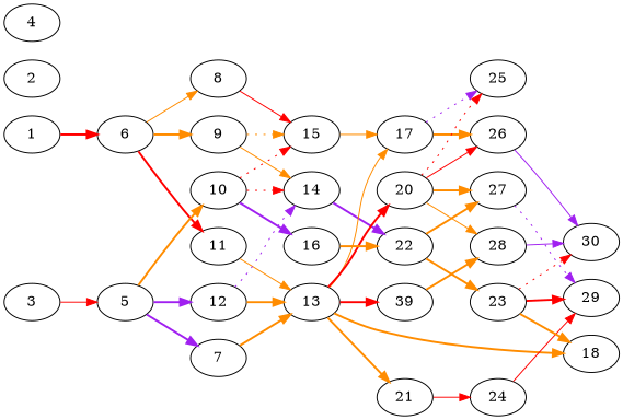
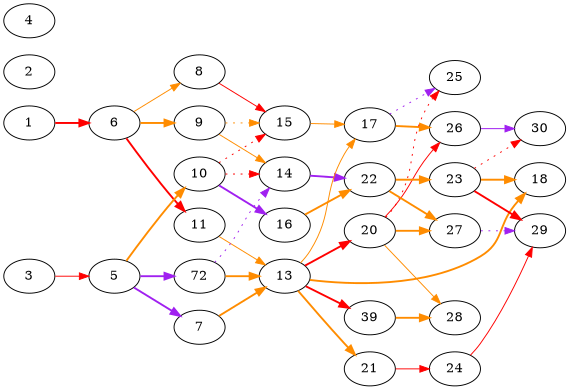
  digraph {
    rankdir=LR
    node [alpha=0.13 compute_size=231928233984 result_size=29696]
    edge [color=darkorange style=bold]
    1 [alpha=0.04 compute_size=5942403072 ram=48631952 result_size=13312 trans_size=30787]
    6 [alpha=0.08 compute_size=89639877024 ram=51841136 trans_size=440243]
    8 [alpha=0.05 compute_size=52083084968 ram=2805248 trans_size=921117]
    9 [alpha=0.14 compute_size=4300603392 ram=19530704 result_size=74752 trans_size=528508]
    11 [compute_size=368293445632 ram=20924624 result_size=9216 trans_size=547562]
    15 [alpha=0.02 compute_size=2398703616 ram=12260144 trans_size=26663]
    14 [alpha=0.04 compute_size=741014503424 ram=11799200 result_size=91136 trans_size=834737]
    13 [alpha=0.10 compute_size=764416060947 ram=40570976 result_size=54272 trans_size=877383]
    2 [alpha=0.07 compute_size=79983280128 ram=52382864 result_size=0 trans_size=2015]
    3 [alpha=0.17 compute_size=9598427136 ram=25776416 result_size=13312 trans_size=270041]
    5 [alpha=0.15 compute_size=364366266368 ram=38473760 result_size=91136 trans_size=206519]
    7 [alpha=0.00 compute_size=6139510784 ram=38367632 result_size=74752 trans_size=356612]
    10 [alpha=0.09 compute_size=150600679424 ram=17306768 result_size=91136 trans_size=233085]
-   12 [alpha=0.12 compute_size=549755813888 ram=31228544 result_size=91136 trans_size=991416]
+   12 [alpha=0.12 compute_size=549755813888 ram=31228544 result_size=91136 trans_size=991416 label=72]
    16 [alpha=0.05 compute_size=2121302016 ram=20519120 trans_size=774796]
    4 [alpha=0.06 ram=33211712 result_size=0 trans_size=12629]
    17 [alpha=0.11 compute_size=66585035001 ram=21623168 trans_size=821342]
    18 [alpha=0.06 compute_size=131032970356 ram=42638096 result_size=13312 trans_size=102237]
    n19 [label=39 ram=30007280 result_size=13312 trans_size=433497]
    20 [alpha=0.02 compute_size=28991029248 ram=6489632 trans_size=140887]
    21 [compute_size=134217728000 ram=9644960 result_size=1024 trans_size=340436]
    22 [alpha=0.03 compute_size=134217728000 ram=26775920 result_size=1024 trans_size=909000]
    25 [alpha=0.19 compute_size=945333907813 ram=25443776 result_size=0 trans_size=158118]
    26 [alpha=0.12 compute_size=108285971562 ram=22131632 result_size=1024 trans_size=509775]
    28 [alpha=0.03 ram=27544160 result_size=13312 trans_size=851808]
    27 [alpha=0.20 compute_size=1073741824000 ram=8374592 result_size=1024 trans_size=500983]
    24 [alpha=0.11 compute_size=8589934592 ram=49436624 result_size=70656 trans_size=409425]
    23 [alpha=0.15 compute_size=1073741824000 ram=18098768 result_size=1024 trans_size=629785]
    30 [alpha=0.07 compute_size=549755813888 ram=50187440 result_size=0 trans_size=463644]
    29 [alpha=0.07 compute_size=21575559168 ram=20899280 result_size=0 trans_size=632247]
    1 -> 6 [color=red]
    6 -> 8 [style=solid]
    6 -> 9
    6 -> 11 [color=red]
    8 -> 15 [color=red style=solid]
    9 -> 15 [style=dotted]
    9 -> 14 [style=solid]
    11 -> 13 [style=solid]
    15 -> 17 [style=solid]
    14 -> 22 [color=purple]
    13 -> 17 [style=solid]
    13 -> 18
    13 -> n19 [color=red]
    13 -> 20 [color=red]
    13 -> 21
    3 -> 5 [color=red style=solid]
    5 -> 7 [color=purple]
    5 -> 10
    5 -> 12 [color=purple]
    7 -> 13
    10 -> 15 [color=red style=dotted]
    10 -> 14 [color=red style=dotted]
    10 -> 16 [color=purple]
    12 -> 14 [color=purple style=dotted]
    12 -> 13
    16 -> 22
    17 -> 25 [color=purple style=dotted]
    17 -> 26
    n19 -> 28
    20 -> 25 [color=red style=dotted]
    20 -> 26 [color=red style=solid]
    20 -> 28 [style=solid]
    20 -> 27
    21 -> 24 [color=red style=solid]
    22 -> 27
    22 -> 23
    26 -> 30 [color=purple style=solid]
-   28 -> 30 [color=purple style=solid]
    27 -> 29 [color=purple style=dotted]
    24 -> 29 [color=red style=solid]
    23 -> 18
    23 -> 30 [color=red style=dotted]
    23 -> 29 [color=red]
  }
